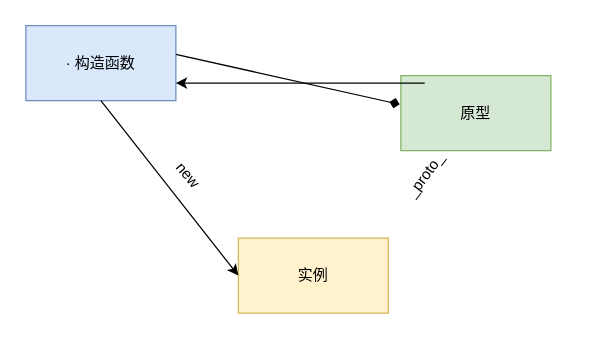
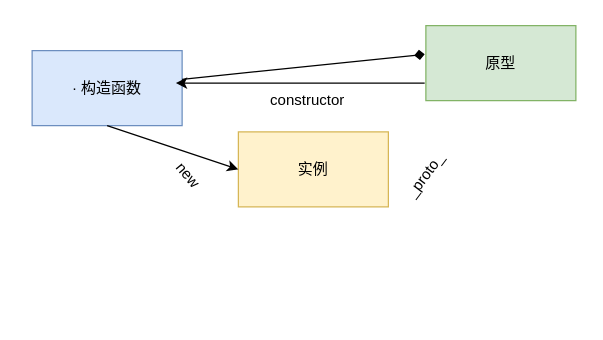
  <mxCell id="0" />
  <mxCell id="1" parent="0" />
  <mxCell id="2" value="" style="group" vertex="1" connectable="0" parent="1"><mxGeometry x="20" y="20" width="440" height="230" as="geometry" /></mxCell>
- <mxCell id="3" value=" · 构造函数" style="rounded=0;whiteSpace=wrap;html=1;container=1;fillColor=#dae8fc;strokeColor=#6c8ebf;" vertex="1" parent="2"><mxGeometry width="120" height="60" as="geometry"><mxRectangle x="120" y="140" width="90" height="20" as="alternateBounds" /></mxGeometry></mxCell>
- <mxCell id="4" value=" 原型" style="rounded=0;whiteSpace=wrap;html=1;container=1;fillColor=#d5e8d4;strokeColor=#82b366;" vertex="1" parent="2"><mxGeometry x="300" y="40" width="120" height="60" as="geometry"><mxRectangle x="440" y="140" width="60" height="20" as="alternateBounds" /></mxGeometry></mxCell>
- <mxCell id="5" value=" 实例" style="rounded=0;whiteSpace=wrap;html=1;container=1;fillColor=#fff2cc;strokeColor=#d6b656;" vertex="1" parent="2"><mxGeometry x="170" y="170" width="120" height="60" as="geometry" /></mxCell>
+ <mxCell id="3" value=" · 构造函数" style="rounded=0;whiteSpace=wrap;html=1;container=1;fillColor=#dae8fc;strokeColor=#6c8ebf;" vertex="1" parent="2"><mxGeometry x="5" y="20" width="120" height="60" as="geometry"><mxRectangle x="120" y="140" width="90" height="20" as="alternateBounds" /></mxGeometry></mxCell>
+ <mxCell id="4" value=" 原型" style="rounded=0;whiteSpace=wrap;html=1;container=1;fillColor=#d5e8d4;strokeColor=#82b366;" vertex="1" parent="2"><mxGeometry x="320" width="120" height="60" as="geometry"><mxRectangle x="440" y="140" width="60" height="20" as="alternateBounds" /></mxGeometry></mxCell>
+ <mxCell id="5" value=" 实例" style="rounded=0;whiteSpace=wrap;html=1;container=1;fillColor=#fff2cc;strokeColor=#d6b656;" vertex="1" parent="2"><mxGeometry x="170" y="85" width="120" height="60" as="geometry" /></mxCell>
  <mxCell id="6" value="" style="endArrow=diamond;html=1;exitX=1;exitY=0.383;exitDx=0;exitDy=0;exitPerimeter=0;entryX=-0.008;entryY=0.383;entryDx=0;entryDy=0;entryPerimeter=0;" edge="1" parent="2" source="3" target="4"><mxGeometry width="50" height="50" relative="1" as="geometry"><mxPoint x="270" y="200" as="sourcePoint" /><mxPoint x="320" y="150" as="targetPoint" /></mxGeometry></mxCell>
  <mxCell id="7" value="" style="endArrow=classic;html=1;exitX=1;exitY=0.383;exitDx=0;exitDy=0;exitPerimeter=0;entryX=-0.008;entryY=0.383;entryDx=0;entryDy=0;entryPerimeter=0;" edge="1" parent="2"><mxGeometry width="50" height="50" relative="1" as="geometry"><mxPoint x="319.04" y="45.99" as="sourcePoint" /><mxPoint x="120" y="45.99" as="targetPoint" /></mxGeometry></mxCell>
+ <mxCell id="8" value="constructor" style="text;html=1;align=center;verticalAlign=middle;resizable=0;points=[];autosize=1;strokeColor=none;" vertex="1" parent="2"><mxGeometry x="190" y="50" width="70" height="20" as="geometry" /></mxCell>
  <mxCell id="9" value="_proto_" style="text;html=1;strokeColor=none;fillColor=none;align=center;verticalAlign=middle;whiteSpace=wrap;rounded=0;rotation=-53;" vertex="1" parent="2"><mxGeometry x="300" y="110" width="40" height="20" as="geometry" /></mxCell>
  <mxCell id="10" value="" style="group" vertex="1" connectable="0" parent="2"><mxGeometry x="109.484" y="98.251" width="41.032" height="43.498" as="geometry" /></mxCell>
  <mxCell id="11" value="new" style="text;html=1;strokeColor=none;fillColor=none;align=center;verticalAlign=middle;whiteSpace=wrap;rounded=0;rotation=50;" vertex="1" parent="10"><mxGeometry x="0.516" y="11.749" width="40" height="20" as="geometry" /></mxCell>
  <mxCell id="12" value="" style="endArrow=classic;html=1;exitX=0.5;exitY=1;exitDx=0;exitDy=0;entryX=0;entryY=0.5;entryDx=0;entryDy=0;" edge="1" parent="2" source="3" target="5"><mxGeometry width="50" height="50" relative="1" as="geometry"><mxPoint x="390" y="330" as="sourcePoint" /><mxPoint x="280" y="330" as="targetPoint" /></mxGeometry></mxCell>
